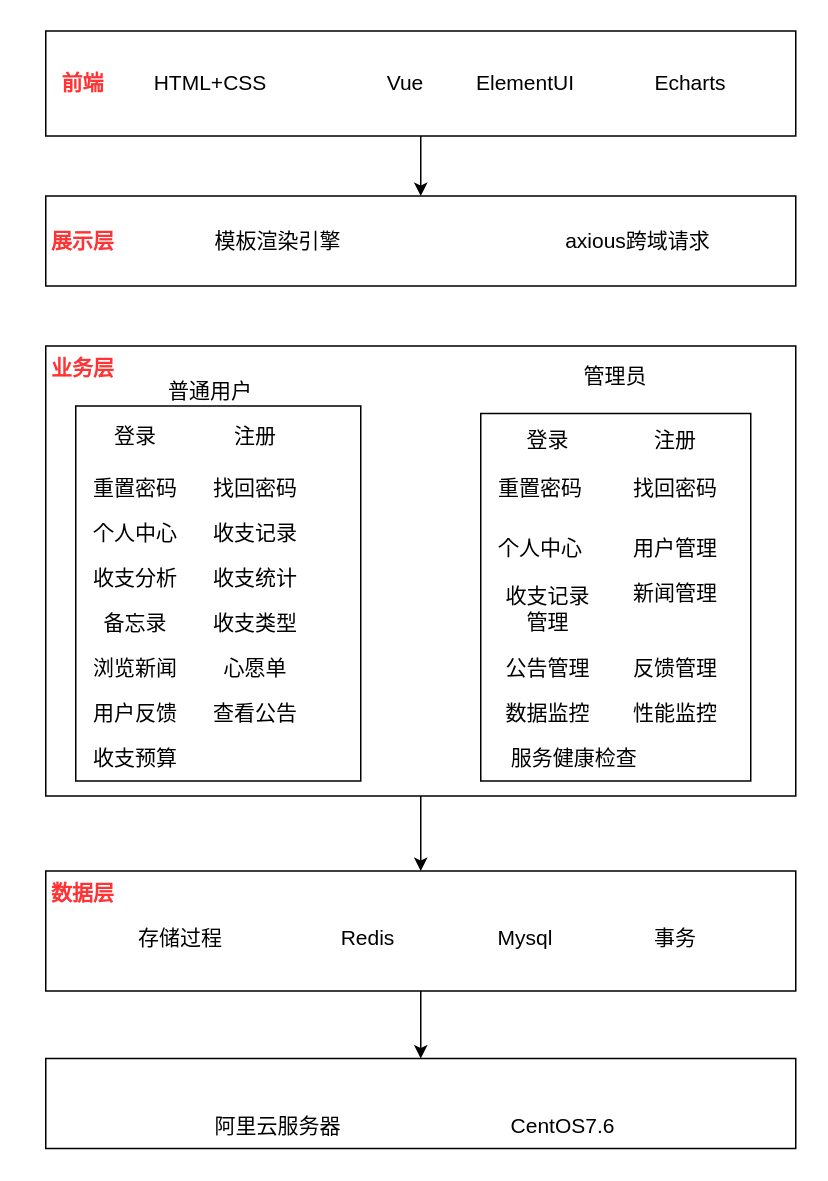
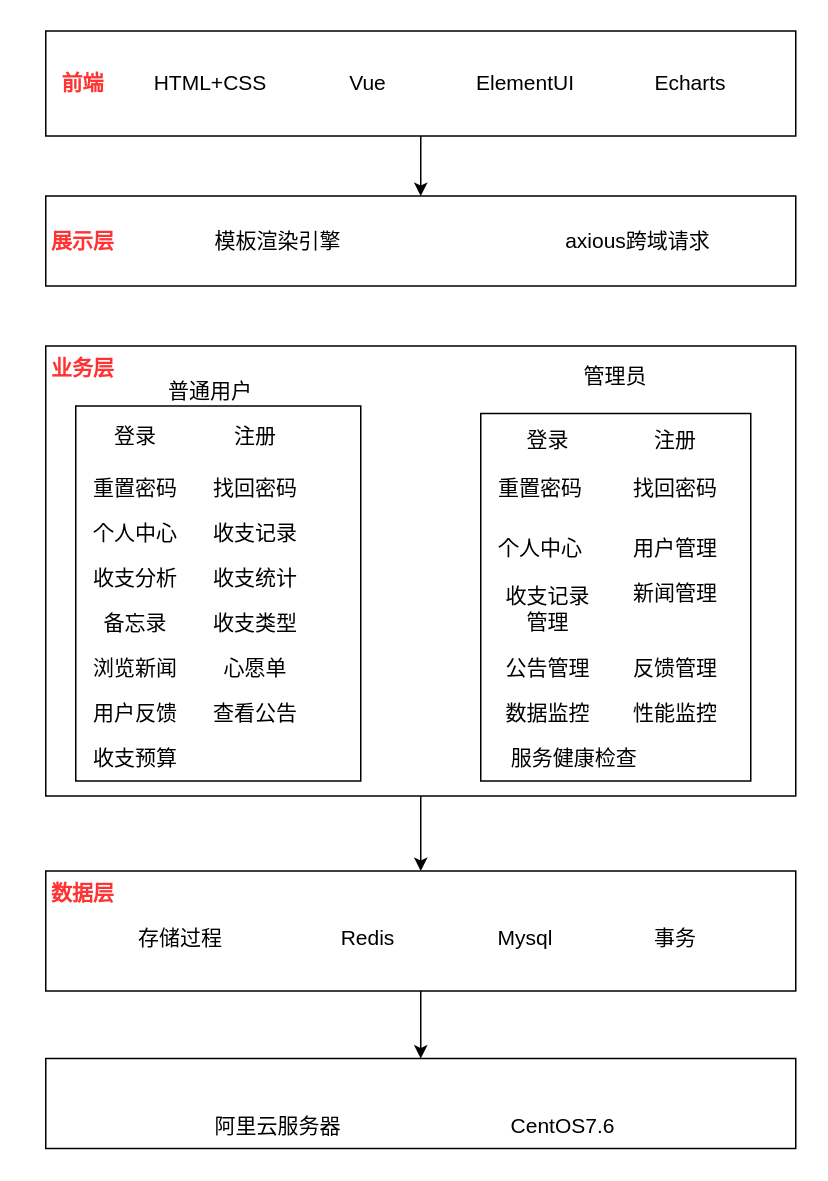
  <mxCell id="0" />
  <mxCell id="1" parent="0" />
  <mxCell id="2" value="" style="rounded=0;whiteSpace=wrap;html=1;" parent="1" vertex="1"><mxGeometry x="30" y="20" width="500" height="70" as="geometry" /></mxCell>
  <mxCell id="3" value="&lt;font color=&quot;#ff3333&quot; style=&quot;font-size: 14px&quot;&gt;&lt;b&gt;前端&lt;/b&gt;&lt;/font&gt;" style="text;html=1;strokeColor=none;fillColor=none;align=center;verticalAlign=middle;whiteSpace=wrap;rounded=0;" parent="1" vertex="1"><mxGeometry x="20" y="40" width="70" height="30" as="geometry" /></mxCell>
  <mxCell id="4" value="&lt;font color=&quot;#000000&quot;&gt;HTML+CSS&lt;/font&gt;" style="text;html=1;strokeColor=none;fillColor=none;align=center;verticalAlign=middle;whiteSpace=wrap;rounded=0;fontSize=14;fontColor=#FF3333;" parent="1" vertex="1"><mxGeometry x="110" y="40" width="60" height="30" as="geometry" /></mxCell>
- <mxCell id="5" value="&lt;font color=&quot;#000000&quot;&gt;Vue&lt;/font&gt;" style="text;html=1;strokeColor=none;fillColor=none;align=center;verticalAlign=middle;whiteSpace=wrap;rounded=0;fontSize=14;fontColor=#FF3333;" parent="1" vertex="1"><mxGeometry x="240" y="40" width="60" height="30" as="geometry" /></mxCell>
+ <mxCell id="5" value="&lt;font color=&quot;#000000&quot;&gt;Vue&lt;/font&gt;" style="text;html=1;strokeColor=none;fillColor=none;align=center;verticalAlign=middle;whiteSpace=wrap;rounded=0;fontSize=14;fontColor=#FF3333;" parent="1" vertex="1"><mxGeometry x="215" y="40" width="60" height="30" as="geometry" /></mxCell>
  <mxCell id="6" value="&lt;font color=&quot;#000000&quot;&gt;ElementUI&lt;/font&gt;" style="text;html=1;strokeColor=none;fillColor=none;align=center;verticalAlign=middle;whiteSpace=wrap;rounded=0;fontSize=14;fontColor=#FF3333;" parent="1" vertex="1"><mxGeometry x="320" y="40" width="60" height="30" as="geometry" /></mxCell>
  <mxCell id="7" value="&lt;font color=&quot;#000000&quot;&gt;Echarts&lt;/font&gt;" style="text;html=1;strokeColor=none;fillColor=none;align=center;verticalAlign=middle;whiteSpace=wrap;rounded=0;fontSize=14;fontColor=#FF3333;" parent="1" vertex="1"><mxGeometry x="430" y="40" width="60" height="30" as="geometry" /></mxCell>
  <mxCell id="8" value="" style="endArrow=classic;html=1;rounded=0;fontSize=14;fontColor=#000000;exitX=0.5;exitY=1;exitDx=0;exitDy=0;entryX=0.5;entryY=0;entryDx=0;entryDy=0;" parent="1" source="2" target="9" edge="1"><mxGeometry width="50" height="50" relative="1" as="geometry"><mxPoint x="320" y="300" as="sourcePoint" /><mxPoint x="245" y="130" as="targetPoint" /></mxGeometry></mxCell>
  <mxCell id="9" value="" style="rounded=0;whiteSpace=wrap;html=1;fontSize=14;fontColor=#000000;" parent="1" vertex="1"><mxGeometry x="30" y="130" width="500" height="60" as="geometry" /></mxCell>
  <mxCell id="10" value="&lt;font color=&quot;#ff3333&quot;&gt;&lt;span style=&quot;font-size: 14px&quot;&gt;&lt;b&gt;展示层&lt;/b&gt;&lt;/span&gt;&lt;/font&gt;" style="text;html=1;strokeColor=none;fillColor=none;align=center;verticalAlign=middle;whiteSpace=wrap;rounded=0;" parent="1" vertex="1"><mxGeometry x="20" y="145" width="70" height="30" as="geometry" /></mxCell>
  <mxCell id="11" value="&lt;font color=&quot;#000000&quot;&gt;axious跨域请求&lt;/font&gt;" style="text;html=1;strokeColor=none;fillColor=none;align=center;verticalAlign=middle;whiteSpace=wrap;rounded=0;fontSize=14;fontColor=#FF3333;" parent="1" vertex="1"><mxGeometry x="370" y="145" width="110" height="30" as="geometry" /></mxCell>
  <mxCell id="12" value="&lt;font color=&quot;#000000&quot;&gt;模板渲染引擎&lt;/font&gt;" style="text;html=1;strokeColor=none;fillColor=none;align=center;verticalAlign=middle;whiteSpace=wrap;rounded=0;fontSize=14;fontColor=#FF3333;" parent="1" vertex="1"><mxGeometry x="140" y="145" width="90" height="30" as="geometry" /></mxCell>
  <mxCell id="13" value="" style="rounded=0;whiteSpace=wrap;html=1;fontSize=14;fontColor=#000000;" parent="1" vertex="1"><mxGeometry x="30" y="230" width="500" height="300" as="geometry" /></mxCell>
  <mxCell id="14" value="" style="rounded=0;whiteSpace=wrap;html=1;fontSize=14;fontColor=#000000;" parent="1" vertex="1"><mxGeometry x="50" y="270" width="190" height="250" as="geometry" /></mxCell>
  <mxCell id="15" value="&lt;font color=&quot;#ff3333&quot;&gt;&lt;span style=&quot;font-size: 14px&quot;&gt;&lt;b&gt;业务层&lt;/b&gt;&lt;/span&gt;&lt;/font&gt;" style="text;html=1;strokeColor=none;fillColor=none;align=center;verticalAlign=middle;whiteSpace=wrap;rounded=0;" parent="1" vertex="1"><mxGeometry x="20" y="230" width="70" height="30" as="geometry" /></mxCell>
  <mxCell id="16" value="普通用户" style="text;html=1;strokeColor=none;fillColor=none;align=center;verticalAlign=middle;whiteSpace=wrap;rounded=0;fontSize=14;fontColor=#000000;" parent="1" vertex="1"><mxGeometry x="110" y="245" width="60" height="30" as="geometry" /></mxCell>
  <mxCell id="17" value="" style="rounded=0;whiteSpace=wrap;html=1;fontSize=14;fontColor=#000000;" parent="1" vertex="1"><mxGeometry x="320" y="275" width="180" height="245" as="geometry" /></mxCell>
  <mxCell id="18" value="管理员" style="text;html=1;strokeColor=none;fillColor=none;align=center;verticalAlign=middle;whiteSpace=wrap;rounded=0;fontSize=14;fontColor=#000000;" parent="1" vertex="1"><mxGeometry x="380" y="235" width="60" height="30" as="geometry" /></mxCell>
  <mxCell id="19" value="登录" style="text;html=1;strokeColor=none;fillColor=none;align=center;verticalAlign=middle;whiteSpace=wrap;rounded=0;fontSize=14;fontColor=#000000;" parent="1" vertex="1"><mxGeometry x="60" y="275" width="60" height="30" as="geometry" /></mxCell>
  <mxCell id="20" value="个人中心" style="text;html=1;strokeColor=none;fillColor=none;align=center;verticalAlign=middle;whiteSpace=wrap;rounded=0;fontSize=14;fontColor=#000000;" parent="1" vertex="1"><mxGeometry x="60" y="340" width="60" height="30" as="geometry" /></mxCell>
  <mxCell id="21" value="注册" style="text;html=1;strokeColor=none;fillColor=none;align=center;verticalAlign=middle;whiteSpace=wrap;rounded=0;fontSize=14;fontColor=#000000;" parent="1" vertex="1"><mxGeometry x="140" y="275" width="60" height="30" as="geometry" /></mxCell>
  <mxCell id="22" value="重置密码" style="text;html=1;strokeColor=none;fillColor=none;align=center;verticalAlign=middle;whiteSpace=wrap;rounded=0;fontSize=14;fontColor=#000000;" parent="1" vertex="1"><mxGeometry x="60" y="310" width="60" height="30" as="geometry" /></mxCell>
  <mxCell id="23" value="找回密码" style="text;html=1;strokeColor=none;fillColor=none;align=center;verticalAlign=middle;whiteSpace=wrap;rounded=0;fontSize=14;fontColor=#000000;" parent="1" vertex="1"><mxGeometry x="140" y="310" width="60" height="30" as="geometry" /></mxCell>
  <mxCell id="24" value="心愿单" style="text;html=1;strokeColor=none;fillColor=none;align=center;verticalAlign=middle;whiteSpace=wrap;rounded=0;fontSize=14;fontColor=#000000;" parent="1" vertex="1"><mxGeometry x="140" y="430" width="60" height="30" as="geometry" /></mxCell>
  <mxCell id="25" value="收支分析" style="text;html=1;strokeColor=none;fillColor=none;align=center;verticalAlign=middle;whiteSpace=wrap;rounded=0;fontSize=14;fontColor=#000000;" parent="1" vertex="1"><mxGeometry x="60" y="370" width="60" height="30" as="geometry" /></mxCell>
  <mxCell id="26" value="收支记录" style="text;html=1;strokeColor=none;fillColor=none;align=center;verticalAlign=middle;whiteSpace=wrap;rounded=0;fontSize=14;fontColor=#000000;" parent="1" vertex="1"><mxGeometry x="140" y="340" width="60" height="30" as="geometry" /></mxCell>
  <mxCell id="27" value="收支统计" style="text;html=1;strokeColor=none;fillColor=none;align=center;verticalAlign=middle;whiteSpace=wrap;rounded=0;fontSize=14;fontColor=#000000;" parent="1" vertex="1"><mxGeometry x="140" y="370" width="60" height="30" as="geometry" /></mxCell>
  <mxCell id="28" value="备忘录" style="text;html=1;strokeColor=none;fillColor=none;align=center;verticalAlign=middle;whiteSpace=wrap;rounded=0;fontSize=14;fontColor=#000000;" parent="1" vertex="1"><mxGeometry x="60" y="400" width="60" height="30" as="geometry" /></mxCell>
  <mxCell id="29" value="浏览新闻" style="text;html=1;strokeColor=none;fillColor=none;align=center;verticalAlign=middle;whiteSpace=wrap;rounded=0;fontSize=14;fontColor=#000000;" parent="1" vertex="1"><mxGeometry x="60" y="430" width="60" height="30" as="geometry" /></mxCell>
  <mxCell id="30" value="查看公告" style="text;html=1;strokeColor=none;fillColor=none;align=center;verticalAlign=middle;whiteSpace=wrap;rounded=0;fontSize=14;fontColor=#000000;" parent="1" vertex="1"><mxGeometry x="140" y="460" width="60" height="30" as="geometry" /></mxCell>
  <mxCell id="31" value="用户反馈" style="text;html=1;strokeColor=none;fillColor=none;align=center;verticalAlign=middle;whiteSpace=wrap;rounded=0;fontSize=14;fontColor=#000000;" parent="1" vertex="1"><mxGeometry x="60" y="460" width="60" height="30" as="geometry" /></mxCell>
  <mxCell id="32" value="收支预算" style="text;html=1;strokeColor=none;fillColor=none;align=center;verticalAlign=middle;whiteSpace=wrap;rounded=0;fontSize=14;fontColor=#000000;" parent="1" vertex="1"><mxGeometry x="60" y="490" width="60" height="30" as="geometry" /></mxCell>
  <mxCell id="33" value="登录" style="text;html=1;strokeColor=none;fillColor=none;align=center;verticalAlign=middle;whiteSpace=wrap;rounded=0;fontSize=14;fontColor=#000000;" parent="1" vertex="1"><mxGeometry x="335" y="280" width="60" height="25" as="geometry" /></mxCell>
  <mxCell id="34" value="注册" style="text;html=1;strokeColor=none;fillColor=none;align=center;verticalAlign=middle;whiteSpace=wrap;rounded=0;fontSize=14;fontColor=#000000;" parent="1" vertex="1"><mxGeometry x="420" y="277.5" width="60" height="30" as="geometry" /></mxCell>
  <mxCell id="35" value="重置密码" style="text;html=1;strokeColor=none;fillColor=none;align=center;verticalAlign=middle;whiteSpace=wrap;rounded=0;fontSize=14;fontColor=#000000;" parent="1" vertex="1"><mxGeometry x="330" y="310" width="60" height="30" as="geometry" /></mxCell>
  <mxCell id="36" value="找回密码" style="text;html=1;strokeColor=none;fillColor=none;align=center;verticalAlign=middle;whiteSpace=wrap;rounded=0;fontSize=14;fontColor=#000000;" parent="1" vertex="1"><mxGeometry x="420" y="310" width="60" height="30" as="geometry" /></mxCell>
  <mxCell id="37" value="个人中心" style="text;html=1;strokeColor=none;fillColor=none;align=center;verticalAlign=middle;whiteSpace=wrap;rounded=0;fontSize=14;fontColor=#000000;" parent="1" vertex="1"><mxGeometry x="330" y="350" width="60" height="30" as="geometry" /></mxCell>
  <mxCell id="38" value="用户管理" style="text;html=1;strokeColor=none;fillColor=none;align=center;verticalAlign=middle;whiteSpace=wrap;rounded=0;fontSize=14;fontColor=#000000;" parent="1" vertex="1"><mxGeometry x="420" y="350" width="60" height="30" as="geometry" /></mxCell>
  <mxCell id="39" value="收支记录管理" style="text;html=1;strokeColor=none;fillColor=none;align=center;verticalAlign=middle;whiteSpace=wrap;rounded=0;fontSize=14;fontColor=#000000;" parent="1" vertex="1"><mxGeometry x="335" y="390" width="60" height="30" as="geometry" /></mxCell>
  <mxCell id="40" value="新闻管理" style="text;html=1;strokeColor=none;fillColor=none;align=center;verticalAlign=middle;whiteSpace=wrap;rounded=0;fontSize=14;fontColor=#000000;" parent="1" vertex="1"><mxGeometry x="420" y="380" width="60" height="30" as="geometry" /></mxCell>
  <mxCell id="41" value="公告管理" style="text;html=1;strokeColor=none;fillColor=none;align=center;verticalAlign=middle;whiteSpace=wrap;rounded=0;fontSize=14;fontColor=#000000;" parent="1" vertex="1"><mxGeometry x="335" y="430" width="60" height="30" as="geometry" /></mxCell>
  <mxCell id="42" value="反馈管理" style="text;html=1;strokeColor=none;fillColor=none;align=center;verticalAlign=middle;whiteSpace=wrap;rounded=0;fontSize=14;fontColor=#000000;" parent="1" vertex="1"><mxGeometry x="420" y="430" width="60" height="30" as="geometry" /></mxCell>
  <mxCell id="43" value="数据监控" style="text;html=1;strokeColor=none;fillColor=none;align=center;verticalAlign=middle;whiteSpace=wrap;rounded=0;fontSize=14;fontColor=#000000;" parent="1" vertex="1"><mxGeometry x="335" y="460" width="60" height="30" as="geometry" /></mxCell>
  <mxCell id="44" value="性能监控" style="text;html=1;strokeColor=none;fillColor=none;align=center;verticalAlign=middle;whiteSpace=wrap;rounded=0;fontSize=14;fontColor=#000000;" parent="1" vertex="1"><mxGeometry x="420" y="460" width="60" height="30" as="geometry" /></mxCell>
  <mxCell id="45" value="服务健康检查" style="text;html=1;strokeColor=none;fillColor=none;align=center;verticalAlign=middle;whiteSpace=wrap;rounded=0;fontSize=14;fontColor=#000000;" parent="1" vertex="1"><mxGeometry x="335" y="490" width="95" height="30" as="geometry" /></mxCell>
  <mxCell id="46" value="" style="rounded=0;whiteSpace=wrap;html=1;fontSize=14;fontColor=#000000;" parent="1" vertex="1"><mxGeometry x="30" y="580" width="500" height="80" as="geometry" /></mxCell>
  <mxCell id="47" value="" style="endArrow=classic;html=1;rounded=0;fontSize=14;fontColor=#000000;exitX=0.5;exitY=1;exitDx=0;exitDy=0;entryX=0.5;entryY=0;entryDx=0;entryDy=0;" parent="1" source="13" target="46" edge="1"><mxGeometry width="50" height="50" relative="1" as="geometry"><mxPoint x="320" y="570" as="sourcePoint" /><mxPoint x="370" y="520" as="targetPoint" /></mxGeometry></mxCell>
  <mxCell id="48" value="&lt;font color=&quot;#ff3333&quot;&gt;&lt;span style=&quot;font-size: 14px&quot;&gt;&lt;b&gt;数据层&lt;/b&gt;&lt;/span&gt;&lt;/font&gt;" style="text;html=1;strokeColor=none;fillColor=none;align=center;verticalAlign=middle;whiteSpace=wrap;rounded=0;" parent="1" vertex="1"><mxGeometry x="20" y="580" width="70" height="30" as="geometry" /></mxCell>
  <mxCell id="49" value="存储过程" style="text;html=1;strokeColor=none;fillColor=none;align=center;verticalAlign=middle;whiteSpace=wrap;rounded=0;fontSize=14;fontColor=#000000;" parent="1" vertex="1"><mxGeometry x="90" y="610" width="60" height="30" as="geometry" /></mxCell>
  <mxCell id="50" value="Redis" style="text;html=1;strokeColor=none;fillColor=none;align=center;verticalAlign=middle;whiteSpace=wrap;rounded=0;fontSize=14;fontColor=#000000;" parent="1" vertex="1"><mxGeometry x="215" y="610" width="60" height="30" as="geometry" /></mxCell>
  <mxCell id="51" value="Mysql" style="text;html=1;strokeColor=none;fillColor=none;align=center;verticalAlign=middle;whiteSpace=wrap;rounded=0;fontSize=14;fontColor=#000000;" parent="1" vertex="1"><mxGeometry x="320" y="610" width="60" height="30" as="geometry" /></mxCell>
  <mxCell id="52" value="事务" style="text;html=1;strokeColor=none;fillColor=none;align=center;verticalAlign=middle;whiteSpace=wrap;rounded=0;fontSize=14;fontColor=#000000;" parent="1" vertex="1"><mxGeometry x="420" y="610" width="60" height="30" as="geometry" /></mxCell>
  <mxCell id="53" value="" style="rounded=0;whiteSpace=wrap;html=1;fontSize=14;fontColor=#000000;" parent="1" vertex="1"><mxGeometry x="30" y="705" width="500" height="60" as="geometry" /></mxCell>
  <mxCell id="54" value="阿里云服务器" style="text;html=1;strokeColor=none;fillColor=none;align=center;verticalAlign=middle;whiteSpace=wrap;rounded=0;fontSize=14;fontColor=#000000;" parent="1" vertex="1"><mxGeometry x="140" y="735" width="90" height="30" as="geometry" /></mxCell>
  <mxCell id="55" value="CentOS7.6" style="text;html=1;strokeColor=none;fillColor=none;align=center;verticalAlign=middle;whiteSpace=wrap;rounded=0;fontSize=14;fontColor=#000000;" parent="1" vertex="1"><mxGeometry x="330" y="735" width="90" height="30" as="geometry" /></mxCell>
  <mxCell id="56" value="" style="endArrow=classic;html=1;rounded=0;fontSize=14;fontColor=#000000;exitX=0.5;exitY=1;exitDx=0;exitDy=0;entryX=0.5;entryY=0;entryDx=0;entryDy=0;" parent="1" source="46" target="53" edge="1"><mxGeometry width="50" height="50" relative="1" as="geometry"><mxPoint x="320" y="560" as="sourcePoint" /><mxPoint x="370" y="510" as="targetPoint" /></mxGeometry></mxCell>
  <mxCell id="57" value="收支类型" style="text;html=1;strokeColor=none;fillColor=none;align=center;verticalAlign=middle;whiteSpace=wrap;rounded=0;fontSize=14;fontColor=#000000;" vertex="1" parent="1"><mxGeometry x="140" y="400" width="60" height="30" as="geometry" /></mxCell>
